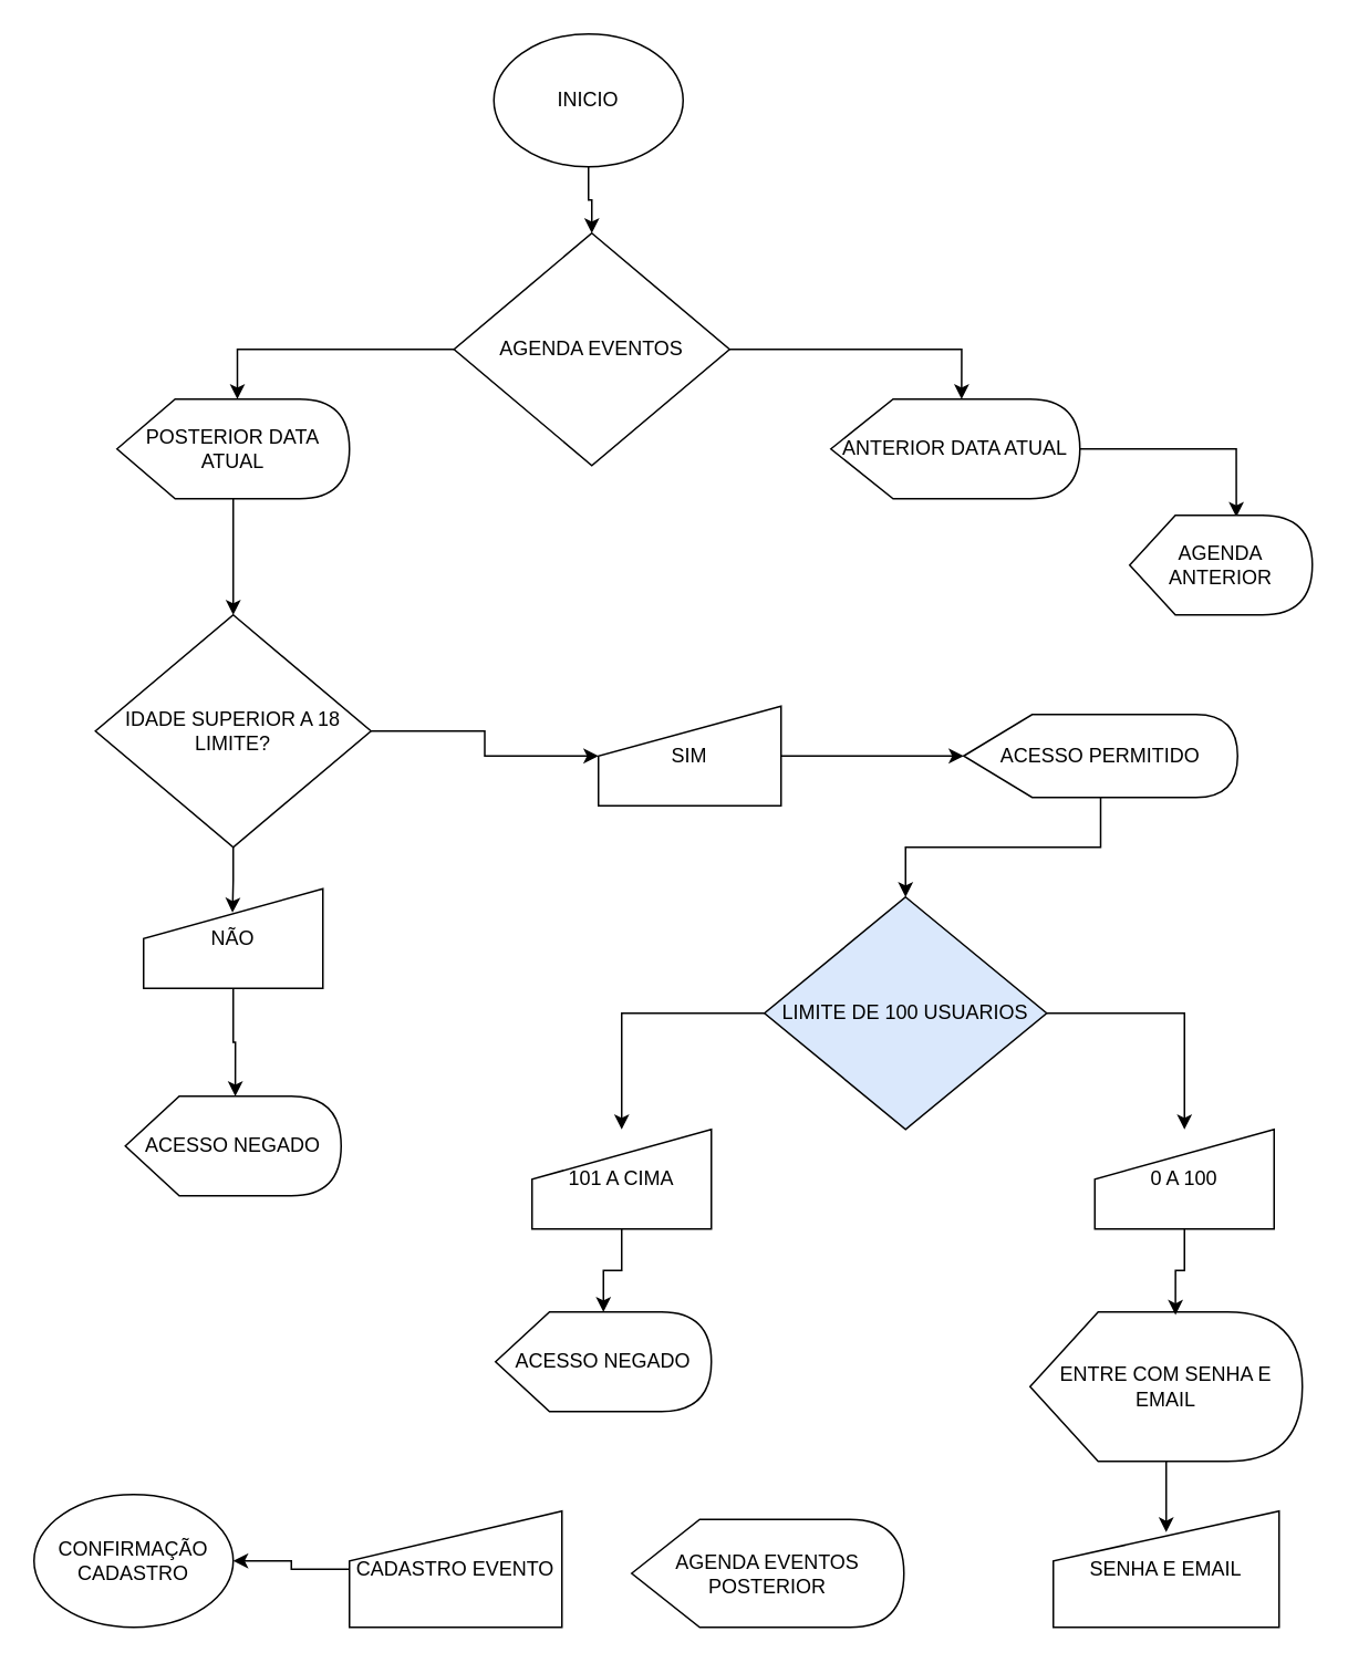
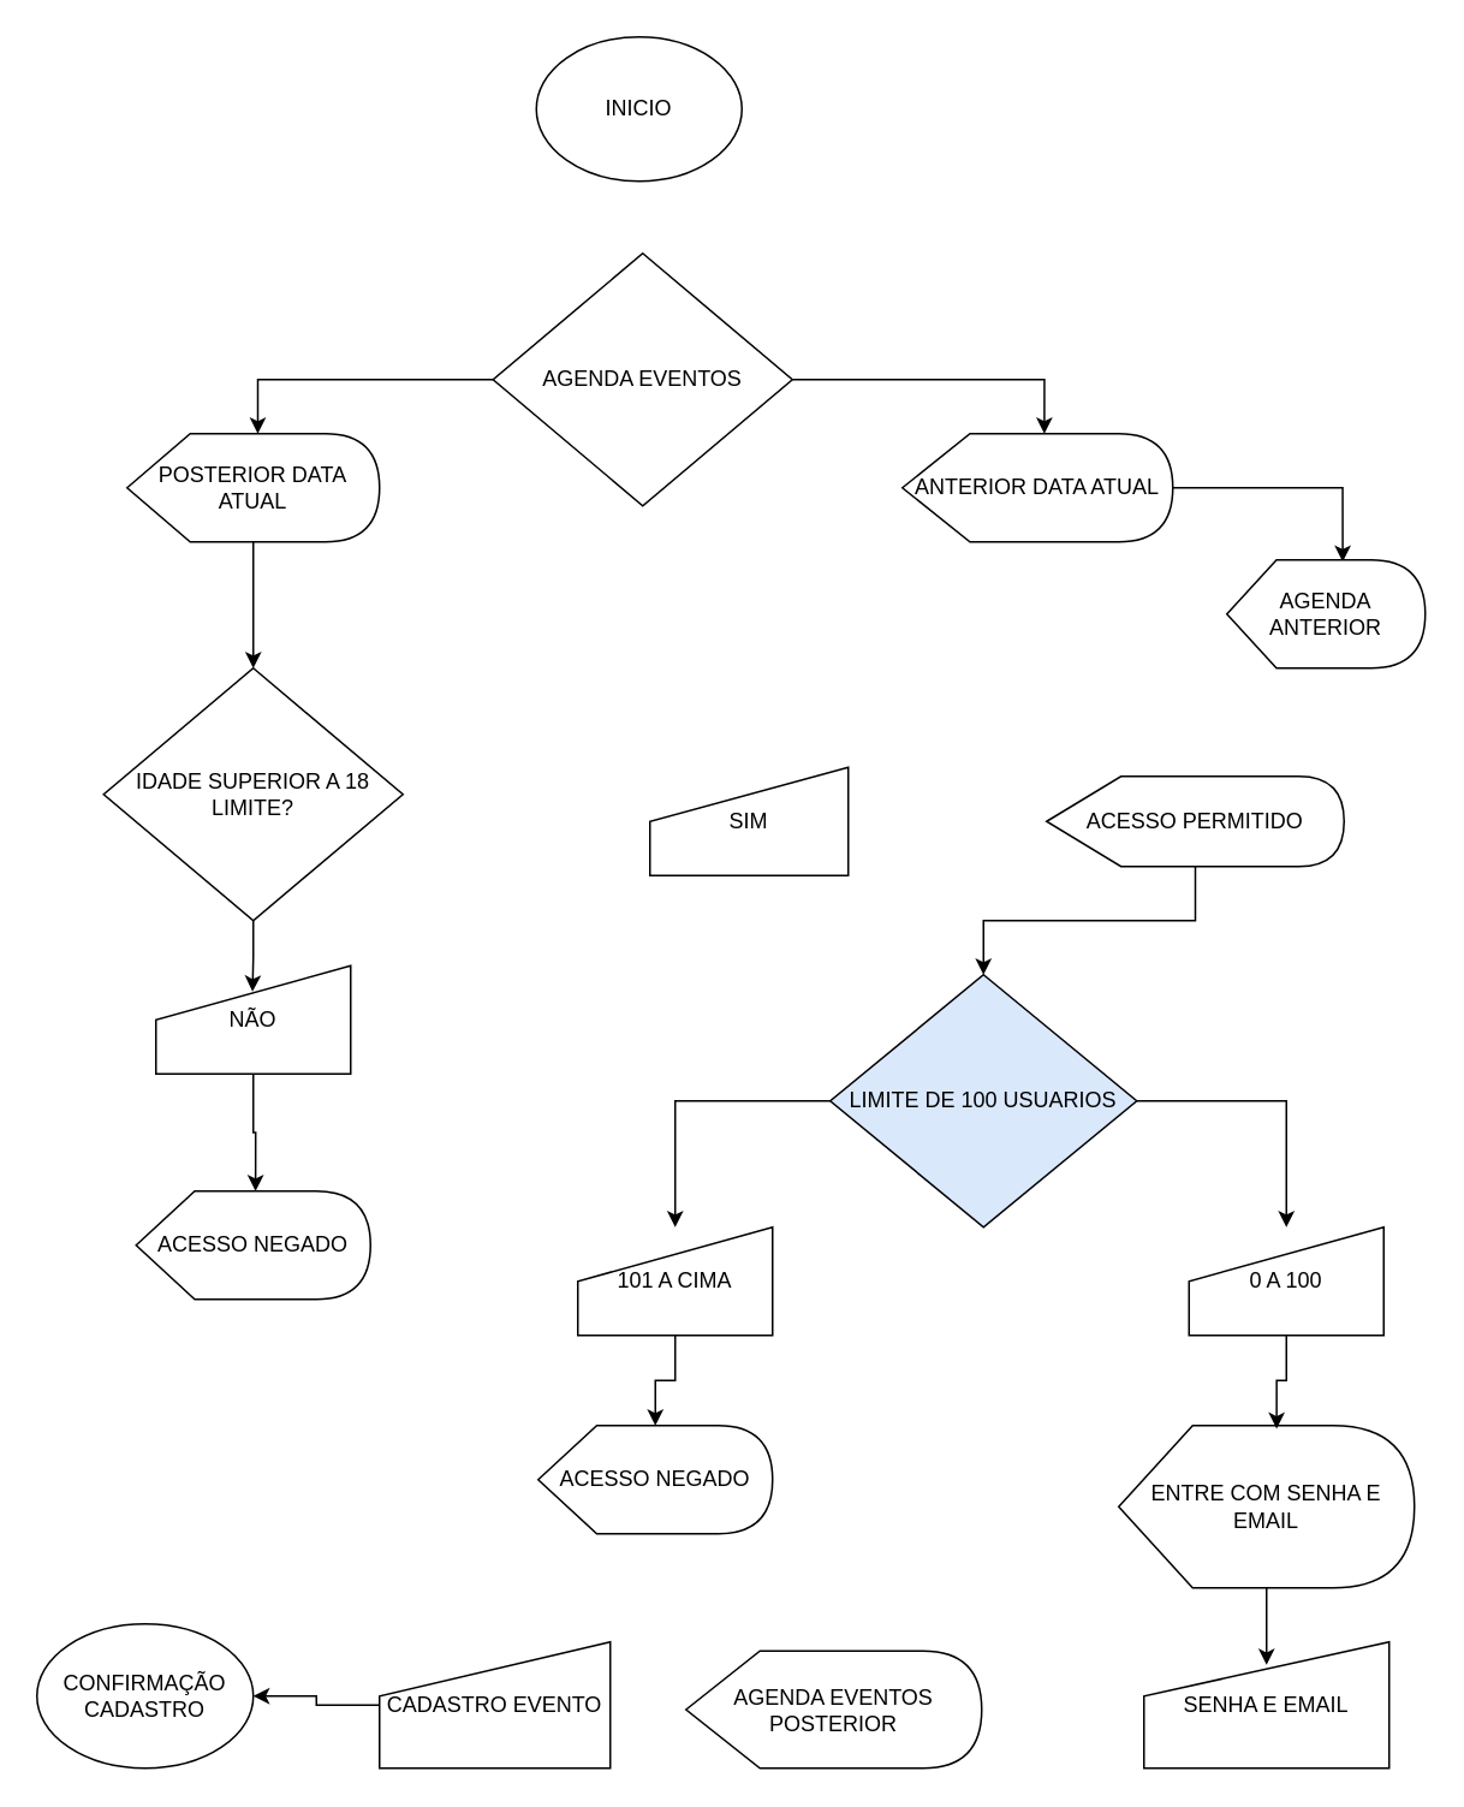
  <mxCell id="0" />
  <mxCell id="1" parent="0" />
- <mxCell id="2" style="edgeStyle=orthogonalEdgeStyle;rounded=0;orthogonalLoop=1;jettySize=auto;html=1;entryX=0.5;entryY=0;entryDx=0;entryDy=0;" edge="1" parent="1" source="3" target="19"><mxGeometry relative="1" as="geometry"><mxPoint x="354" y="120" as="targetPoint" /></mxGeometry></mxCell>
  <mxCell id="3" value="INICIO" style="ellipse;whiteSpace=wrap;html=1;" vertex="1" parent="1"><mxGeometry x="297" width="114" height="80" as="geometry" y="20" /></mxCell>
  <mxCell id="4" style="edgeStyle=orthogonalEdgeStyle;rounded=0;orthogonalLoop=1;jettySize=auto;html=1;entryX=0.5;entryY=0.182;entryDx=0;entryDy=0;entryPerimeter=0;" edge="1" parent="1" source="5" target="6"><mxGeometry relative="1" as="geometry"><mxPoint x="354" y="300" as="targetPoint" /></mxGeometry></mxCell>
  <mxCell id="5" value="ENTRE COM SENHA E EMAIL" style="shape=display;whiteSpace=wrap;html=1;" vertex="1" parent="1"><mxGeometry x="620" y="790" width="164" height="90" as="geometry" /></mxCell>
  <mxCell id="6" value="SENHA E EMAIL" style="shape=manualInput;whiteSpace=wrap;html=1;" vertex="1" parent="1"><mxGeometry x="634" y="910" width="136" height="70" as="geometry" /></mxCell>
- <mxCell id="7" style="edgeStyle=orthogonalEdgeStyle;rounded=0;orthogonalLoop=1;jettySize=auto;html=1;" edge="1" parent="1" source="9" target="11"><mxGeometry relative="1" as="geometry" /></mxCell>
  <mxCell id="8" style="edgeStyle=orthogonalEdgeStyle;rounded=0;orthogonalLoop=1;jettySize=auto;html=1;entryX=0.496;entryY=0.24;entryDx=0;entryDy=0;entryPerimeter=0;" edge="1" parent="1" source="9" target="13"><mxGeometry relative="1" as="geometry" /></mxCell>
  <mxCell id="9" value="IDADE SUPERIOR A 18 LIMITE?" style="rhombus;whiteSpace=wrap;html=1;" vertex="1" parent="1"><mxGeometry x="57" y="370" width="166" height="140" as="geometry" /></mxCell>
- <mxCell id="10" style="edgeStyle=orthogonalEdgeStyle;rounded=0;orthogonalLoop=1;jettySize=auto;html=1;" edge="1" parent="1" source="11" target="16"><mxGeometry relative="1" as="geometry" /></mxCell>
  <mxCell id="11" value="SIM" style="shape=manualInput;whiteSpace=wrap;html=1;" vertex="1" parent="1"><mxGeometry x="360" y="425" width="110" height="60" as="geometry" /></mxCell>
  <mxCell id="12" style="edgeStyle=orthogonalEdgeStyle;rounded=0;orthogonalLoop=1;jettySize=auto;html=1;entryX=0;entryY=0;entryDx=66.25;entryDy=0;entryPerimeter=0;" edge="1" parent="1" source="13" target="14"><mxGeometry relative="1" as="geometry" /></mxCell>
  <mxCell id="13" value="NÃO" style="shape=manualInput;whiteSpace=wrap;html=1;" vertex="1" parent="1"><mxGeometry x="86" y="535" width="108" height="60" as="geometry" /></mxCell>
  <mxCell id="14" value="ACESSO NEGADO" style="shape=display;whiteSpace=wrap;html=1;" vertex="1" parent="1"><mxGeometry x="75" y="660" width="130" height="60" as="geometry" /></mxCell>
  <mxCell id="15" style="edgeStyle=orthogonalEdgeStyle;rounded=0;orthogonalLoop=1;jettySize=auto;html=1;" edge="1" parent="1" source="16" target="26"><mxGeometry relative="1" as="geometry" /></mxCell>
  <mxCell id="16" value="ACESSO PERMITIDO" style="shape=display;whiteSpace=wrap;html=1;" vertex="1" parent="1"><mxGeometry x="580" y="430" width="165" height="50" as="geometry" /></mxCell>
  <mxCell id="17" style="edgeStyle=orthogonalEdgeStyle;rounded=0;orthogonalLoop=1;jettySize=auto;html=1;entryX=0;entryY=0;entryDx=78.75;entryDy=0;entryPerimeter=0;" edge="1" parent="1" source="19" target="23"><mxGeometry relative="1" as="geometry" /></mxCell>
  <mxCell id="18" style="edgeStyle=orthogonalEdgeStyle;rounded=0;orthogonalLoop=1;jettySize=auto;html=1;entryX=0;entryY=0;entryDx=72.5;entryDy=0;entryPerimeter=0;" edge="1" parent="1" source="19" target="21"><mxGeometry relative="1" as="geometry" /></mxCell>
  <mxCell id="19" value="AGENDA EVENTOS" style="rhombus;whiteSpace=wrap;html=1;" vertex="1" parent="1"><mxGeometry x="273" y="140" width="166" height="140" as="geometry" /></mxCell>
  <mxCell id="20" style="edgeStyle=orthogonalEdgeStyle;rounded=0;orthogonalLoop=1;jettySize=auto;html=1;entryX=0.5;entryY=0;entryDx=0;entryDy=0;" edge="1" parent="1" source="21" target="9"><mxGeometry relative="1" as="geometry"><mxPoint x="142" y="360" as="targetPoint" /></mxGeometry></mxCell>
  <mxCell id="21" value="POSTERIOR DATA ATUAL" style="shape=display;whiteSpace=wrap;html=1;" vertex="1" parent="1"><mxGeometry x="70" y="240" width="140" height="60" as="geometry" /></mxCell>
  <mxCell id="22" style="edgeStyle=orthogonalEdgeStyle;rounded=0;orthogonalLoop=1;jettySize=auto;html=1;entryX=0.584;entryY=0.017;entryDx=0;entryDy=0;entryPerimeter=0;" edge="1" parent="1" source="23" target="32"><mxGeometry relative="1" as="geometry" /></mxCell>
  <mxCell id="23" value="ANTERIOR DATA ATUAL" style="shape=display;whiteSpace=wrap;html=1;" vertex="1" parent="1"><mxGeometry x="500" y="240" width="150" height="60" as="geometry" /></mxCell>
  <mxCell id="24" style="edgeStyle=orthogonalEdgeStyle;rounded=0;orthogonalLoop=1;jettySize=auto;html=1;entryX=0.5;entryY=0;entryDx=0;entryDy=0;" edge="1" parent="1" source="26" target="28"><mxGeometry relative="1" as="geometry" /></mxCell>
  <mxCell id="25" style="edgeStyle=orthogonalEdgeStyle;rounded=0;orthogonalLoop=1;jettySize=auto;html=1;entryX=0.5;entryY=0;entryDx=0;entryDy=0;" edge="1" parent="1" source="26" target="30"><mxGeometry relative="1" as="geometry" /></mxCell>
  <mxCell id="26" value="LIMITE DE 100 USUARIOS" style="rhombus;whiteSpace=wrap;html=1;fillColor=#dae8fc;" vertex="1" parent="1"><mxGeometry x="460" y="540" width="170" height="140" as="geometry" /></mxCell>
  <mxCell id="27" style="edgeStyle=orthogonalEdgeStyle;rounded=0;orthogonalLoop=1;jettySize=auto;html=1;entryX=0.534;entryY=0.02;entryDx=0;entryDy=0;entryPerimeter=0;" edge="1" parent="1" source="28" target="5"><mxGeometry relative="1" as="geometry" /></mxCell>
  <mxCell id="28" value="0 A 100" style="shape=manualInput;whiteSpace=wrap;html=1;" vertex="1" parent="1"><mxGeometry x="659" y="680" width="108" height="60" as="geometry" /></mxCell>
  <mxCell id="29" style="edgeStyle=orthogonalEdgeStyle;rounded=0;orthogonalLoop=1;jettySize=auto;html=1;" edge="1" parent="1" source="30" target="31"><mxGeometry relative="1" as="geometry" /></mxCell>
  <mxCell id="30" value="101 A CIMA" style="shape=manualInput;whiteSpace=wrap;html=1;" vertex="1" parent="1"><mxGeometry x="320" y="680" width="108" height="60" as="geometry" /></mxCell>
  <mxCell id="31" value="ACESSO NEGADO" style="shape=display;whiteSpace=wrap;html=1;" vertex="1" parent="1"><mxGeometry x="298" y="790" width="130" height="60" as="geometry" /></mxCell>
  <mxCell id="32" value="AGENDA ANTERIOR" style="shape=display;whiteSpace=wrap;html=1;" vertex="1" parent="1"><mxGeometry x="680" y="310" width="110" height="60" as="geometry" /></mxCell>
  <mxCell id="33" value="AGENDA EVENTOS POSTERIOR" style="shape=display;whiteSpace=wrap;html=1;" vertex="1" parent="1"><mxGeometry x="380" y="915" width="164" height="65" as="geometry" /></mxCell>
  <mxCell id="34" style="edgeStyle=orthogonalEdgeStyle;rounded=0;orthogonalLoop=1;jettySize=auto;html=1;entryX=1;entryY=0.5;entryDx=0;entryDy=0;" edge="1" parent="1" source="35" target="36"><mxGeometry relative="1" as="geometry" /></mxCell>
  <mxCell id="35" value="CADASTRO EVENTO" style="shape=manualInput;whiteSpace=wrap;html=1;" vertex="1" parent="1"><mxGeometry x="210" y="910" width="128" height="70" as="geometry" /></mxCell>
  <mxCell id="36" value="CONFIRMAÇÃO CADASTRO" style="ellipse;whiteSpace=wrap;html=1;" vertex="1" parent="1"><mxGeometry x="20" y="900" width="120" height="80" as="geometry" /></mxCell>
